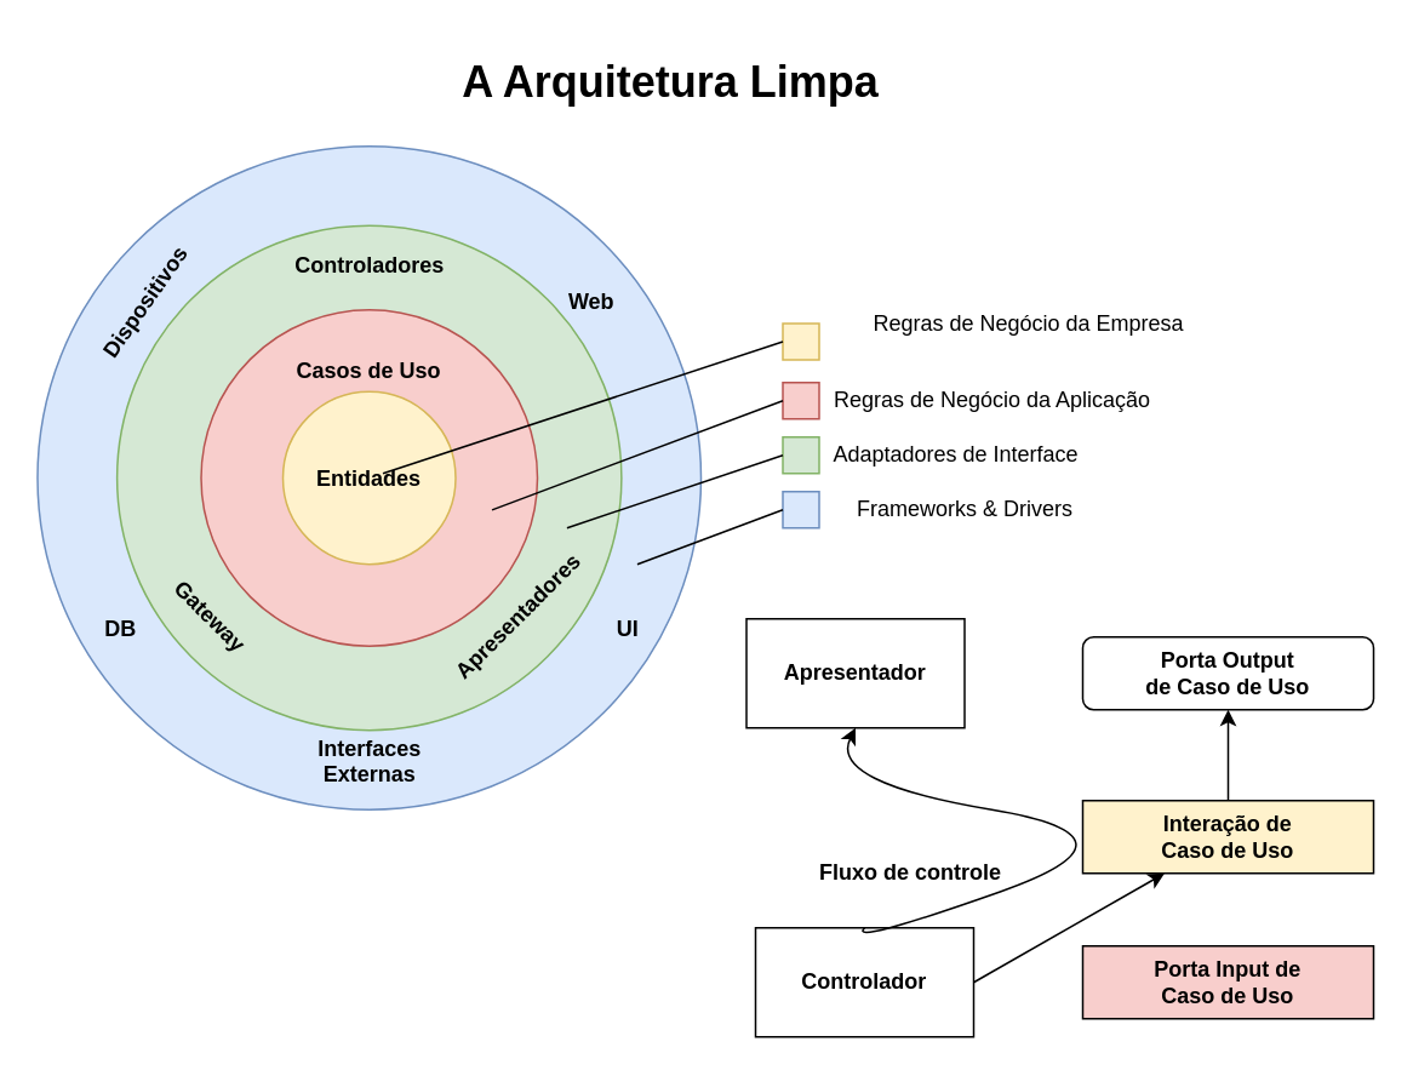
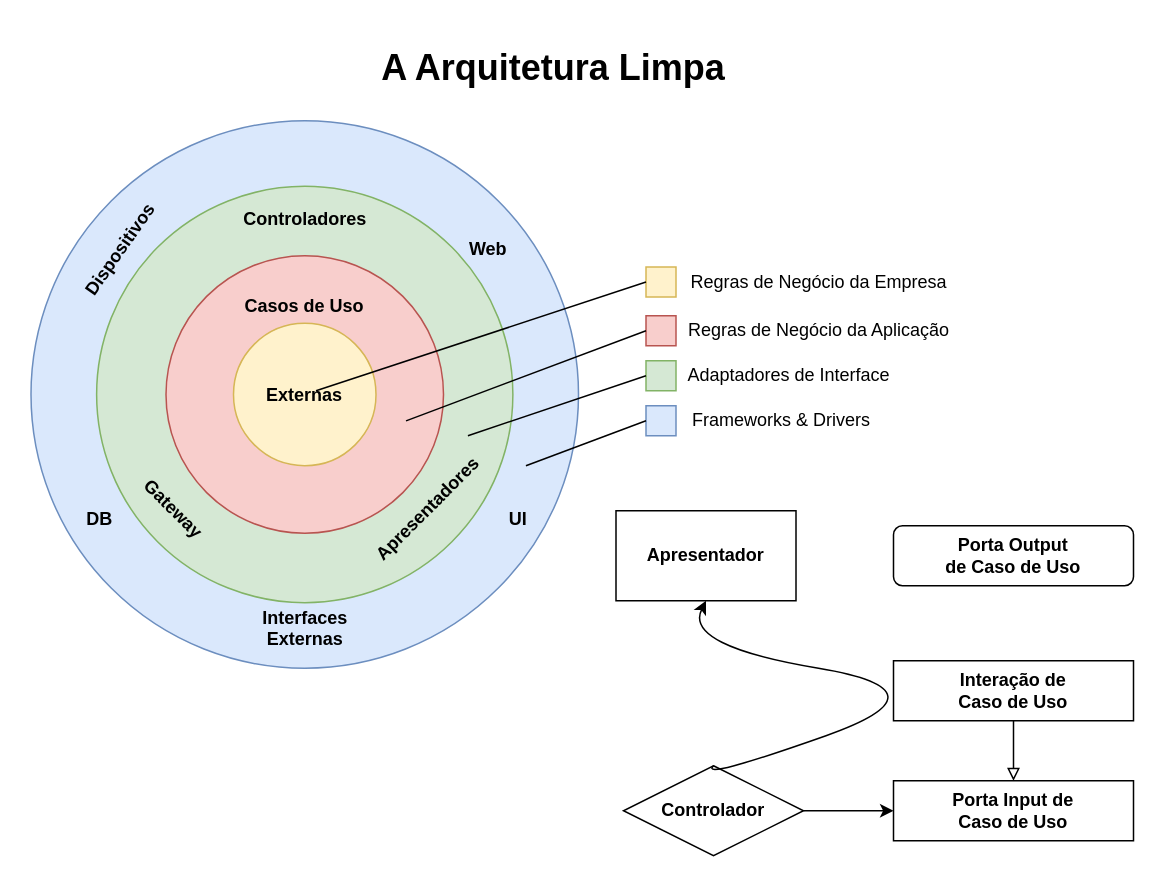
  <mxCell id="0" />
  <mxCell id="1" parent="0" />
  <mxCell id="2" value="" style="ellipse;whiteSpace=wrap;html=1;aspect=fixed;fillColor=#dae8fc;strokeColor=#6c8ebf;" vertex="1" parent="1"><mxGeometry x="20" y="80" width="365" height="365" as="geometry" /></mxCell>
  <mxCell id="3" value="" style="ellipse;whiteSpace=wrap;html=1;aspect=fixed;fillColor=#d5e8d4;strokeColor=#82b366;" vertex="1" parent="1"><mxGeometry x="63.75" y="123.75" width="277.5" height="277.5" as="geometry" /></mxCell>
  <mxCell id="4" value="" style="ellipse;whiteSpace=wrap;html=1;aspect=fixed;fillColor=#f8cecc;strokeColor=#b85450;" vertex="1" parent="1"><mxGeometry x="110" y="170" width="185" height="185" as="geometry" /></mxCell>
- <mxCell id="5" value="&lt;b&gt;Entidades&lt;/b&gt;" style="ellipse;whiteSpace=wrap;html=1;aspect=fixed;fillColor=#fff2cc;strokeColor=#d6b656;" vertex="1" parent="1"><mxGeometry x="155" y="215" width="95" height="95" as="geometry" /></mxCell>
+ <mxCell id="5" value="&lt;b&gt;Externas&lt;/b&gt;" style="ellipse;whiteSpace=wrap;html=1;aspect=fixed;fillColor=#fff2cc;strokeColor=#d6b656;" vertex="1" parent="1"><mxGeometry x="155" y="215" width="95" height="95" as="geometry" /></mxCell>
  <mxCell id="6" value="&lt;b&gt;DB&lt;/b&gt;" style="text;html=1;strokeColor=none;fillColor=none;align=center;verticalAlign=middle;whiteSpace=wrap;rounded=0;rotation=0;" vertex="1" parent="1"><mxGeometry x="35.97" y="334.87" width="60" height="22.5" as="geometry" /></mxCell>
  <mxCell id="7" value="&lt;b&gt;Dispositivos&lt;/b&gt;" style="text;html=1;strokeColor=none;fillColor=none;align=center;verticalAlign=middle;whiteSpace=wrap;rounded=0;rotation=-55;" vertex="1" parent="1"><mxGeometry x="50" y="155" width="60" height="22.5" as="geometry" /></mxCell>
  <mxCell id="8" value="&lt;b&gt;Gateway&lt;/b&gt;" style="text;html=1;strokeColor=none;fillColor=none;align=center;verticalAlign=middle;whiteSpace=wrap;rounded=0;rotation=45;" vertex="1" parent="1"><mxGeometry x="85" y="328" width="60" height="22.5" as="geometry" /></mxCell>
  <mxCell id="9" value="&lt;b&gt;Apresentadores&lt;/b&gt;" style="text;html=1;strokeColor=none;fillColor=none;align=center;verticalAlign=middle;whiteSpace=wrap;rounded=0;rotation=-45;" vertex="1" parent="1"><mxGeometry x="255" y="328" width="60" height="22.5" as="geometry" /></mxCell>
  <mxCell id="10" value="&lt;b&gt;Controladores&lt;/b&gt;" style="text;html=1;strokeColor=none;fillColor=none;align=center;verticalAlign=middle;whiteSpace=wrap;rounded=0;rotation=0;" vertex="1" parent="1"><mxGeometry x="172.5" y="135" width="60" height="22.5" as="geometry" /></mxCell>
  <mxCell id="11" value="&lt;b&gt;Casos de Uso&lt;/b&gt;" style="text;html=1;strokeColor=none;fillColor=none;align=center;verticalAlign=middle;whiteSpace=wrap;rounded=0;rotation=0;" vertex="1" parent="1"><mxGeometry x="161.25" y="192.5" width="82.5" height="22.5" as="geometry" /></mxCell>
  <mxCell id="12" value="&lt;div&gt;&lt;b&gt;Interfaces&lt;/b&gt;&lt;/div&gt;&lt;div&gt;&lt;b&gt;Externas&lt;/b&gt;&lt;/div&gt;&lt;div&gt;&lt;b&gt;&lt;br&gt;&lt;/b&gt;&lt;/div&gt;" style="text;html=1;strokeColor=none;fillColor=none;align=center;verticalAlign=middle;whiteSpace=wrap;rounded=0;rotation=0;" vertex="1" parent="1"><mxGeometry x="172.5" y="415" width="60" height="22.5" as="geometry" /></mxCell>
  <mxCell id="13" value="&lt;b&gt;UI&lt;/b&gt;" style="text;html=1;strokeColor=none;fillColor=none;align=center;verticalAlign=middle;whiteSpace=wrap;rounded=0;rotation=0;" vertex="1" parent="1"><mxGeometry x="315" y="334.87" width="60" height="22.5" as="geometry" /></mxCell>
  <mxCell id="14" value="&lt;b&gt;Web&lt;/b&gt;" style="text;html=1;strokeColor=none;fillColor=none;align=center;verticalAlign=middle;whiteSpace=wrap;rounded=0;rotation=0;" vertex="1" parent="1"><mxGeometry x="295" y="155" width="60" height="22.5" as="geometry" /></mxCell>
  <mxCell id="15" value="" style="rounded=0;whiteSpace=wrap;html=1;fillColor=#fff2cc;strokeColor=#d6b656;" vertex="1" parent="1"><mxGeometry x="430" y="177.5" width="20" height="20" as="geometry" /></mxCell>
- <mxCell id="16" value="Regras de Negócio da Empresa" style="text;html=1;align=center;verticalAlign=middle;resizable=0;points=[];autosize=1;strokeColor=none;fillColor=none;" vertex="1" parent="1"><mxGeometry x="470" y="167.5" width="190" height="20" as="geometry" /></mxCell>
+ <mxCell id="16" value="Regras de Negócio da Empresa" style="text;html=1;align=center;verticalAlign=middle;resizable=0;points=[];autosize=1;strokeColor=none;fillColor=none;" vertex="1" parent="1"><mxGeometry x="450" y="177.5" width="190" height="20" as="geometry" /></mxCell>
  <mxCell id="17" value="" style="rounded=0;whiteSpace=wrap;html=1;fillColor=#f8cecc;strokeColor=#b85450;" vertex="1" parent="1"><mxGeometry x="430" y="210" width="20" height="20" as="geometry" /></mxCell>
  <mxCell id="18" value="Regras de Negócio da Aplicação" style="text;html=1;align=center;verticalAlign=middle;resizable=0;points=[];autosize=1;strokeColor=none;fillColor=none;" vertex="1" parent="1"><mxGeometry x="445" y="210" width="200" height="20" as="geometry" /></mxCell>
  <mxCell id="19" value="" style="rounded=0;whiteSpace=wrap;html=1;fillColor=#d5e8d4;strokeColor=#82b366;" vertex="1" parent="1"><mxGeometry x="430" y="240" width="20" height="20" as="geometry" /></mxCell>
  <mxCell id="20" value="Adaptadores de Interface" style="text;html=1;align=center;verticalAlign=middle;resizable=0;points=[];autosize=1;strokeColor=none;fillColor=none;" vertex="1" parent="1"><mxGeometry x="450" y="240" width="150" height="20" as="geometry" /></mxCell>
  <mxCell id="21" value="" style="rounded=0;whiteSpace=wrap;html=1;fillColor=#dae8fc;strokeColor=#6c8ebf;" vertex="1" parent="1"><mxGeometry x="430" y="270" width="20" height="20" as="geometry" /></mxCell>
- <mxCell id="22" value="Frameworks &amp;amp; Drivers" style="text;html=1;align=center;verticalAlign=middle;resizable=0;points=[];autosize=1;strokeColor=none;fillColor=none;" vertex="1" parent="1"><mxGeometry x="460" y="270" width="140" height="20" as="geometry" /></mxCell>
+ <mxCell id="22" value="Frameworks &amp;amp; Drivers" style="text;html=1;align=center;verticalAlign=middle;resizable=0;points=[];autosize=1;strokeColor=none;fillColor=none;" vertex="1" parent="1"><mxGeometry x="450" y="270" width="140" height="20" as="geometry" /></mxCell>
  <mxCell id="23" value="" style="endArrow=none;html=1;rounded=0;entryX=0;entryY=0.5;entryDx=0;entryDy=0;exitX=0.904;exitY=0.63;exitDx=0;exitDy=0;exitPerimeter=0;" edge="1" parent="1" source="2" target="21"><mxGeometry width="50" height="50" relative="1" as="geometry"><mxPoint x="364" y="350.5" as="sourcePoint" /><mxPoint x="414" y="300.5" as="targetPoint" /></mxGeometry></mxCell>
  <mxCell id="24" value="" style="endArrow=none;html=1;rounded=0;entryX=0;entryY=0.5;entryDx=0;entryDy=0;exitX=0.892;exitY=0.599;exitDx=0;exitDy=0;exitPerimeter=0;" edge="1" parent="1" source="3" target="19"><mxGeometry width="50" height="50" relative="1" as="geometry"><mxPoint x="370" y="270" as="sourcePoint" /><mxPoint x="420" y="220" as="targetPoint" /></mxGeometry></mxCell>
  <mxCell id="25" value="" style="endArrow=none;html=1;rounded=0;exitX=0.865;exitY=0.595;exitDx=0;exitDy=0;exitPerimeter=0;entryX=0;entryY=0.5;entryDx=0;entryDy=0;" edge="1" parent="1" source="4" target="17"><mxGeometry width="50" height="50" relative="1" as="geometry"><mxPoint x="370" y="270" as="sourcePoint" /><mxPoint x="420" y="220" as="targetPoint" /></mxGeometry></mxCell>
  <mxCell id="26" value="" style="endArrow=none;html=1;rounded=0;entryX=0;entryY=0.5;entryDx=0;entryDy=0;exitX=0.579;exitY=0.474;exitDx=0;exitDy=0;exitPerimeter=0;" edge="1" parent="1" source="5" target="15"><mxGeometry width="50" height="50" relative="1" as="geometry"><mxPoint x="370" y="270" as="sourcePoint" /><mxPoint x="420" y="220" as="targetPoint" /></mxGeometry></mxCell>
  <mxCell id="27" value="&lt;b&gt;Apresentador&lt;/b&gt;" style="rounded=0;whiteSpace=wrap;html=1;" vertex="1" parent="1"><mxGeometry x="410" y="340" width="120" height="60" as="geometry" /></mxCell>
  <mxCell id="28" value="&lt;div&gt;&lt;b&gt;Porta Output &lt;br&gt;&lt;/b&gt;&lt;/div&gt;&lt;div&gt;&lt;b&gt;de Caso de Uso&lt;/b&gt;&lt;/div&gt;" style="whiteSpace=wrap;html=1;rounded=1;" vertex="1" parent="1"><mxGeometry x="595" y="350" width="160" height="40" as="geometry" /></mxCell>
- <mxCell id="29" value="&lt;div&gt;&lt;b&gt;Interação de &lt;br&gt;&lt;/b&gt;&lt;/div&gt;&lt;div&gt;&lt;b&gt;Caso de Uso&lt;/b&gt;&lt;/div&gt;" style="rounded=0;whiteSpace=wrap;html=1;fillColor=#fff2cc;" vertex="1" parent="1"><mxGeometry x="595" y="440" width="160" height="40" as="geometry" /></mxCell>
- <mxCell id="30" value="&lt;div&gt;&lt;b&gt;Porta Input de &lt;br&gt;&lt;/b&gt;&lt;/div&gt;&lt;div&gt;&lt;b&gt;Caso de Uso&lt;br&gt;&lt;/b&gt;&lt;/div&gt;" style="rounded=0;whiteSpace=wrap;html=1;fillColor=#f8cecc;" vertex="1" parent="1"><mxGeometry x="595" y="520" width="160" height="40" as="geometry" /></mxCell>
- <mxCell id="31" value="&lt;b&gt;Controlador&lt;/b&gt;" style="rounded=0;whiteSpace=wrap;html=1;" vertex="1" parent="1"><mxGeometry x="415" y="510" width="120" height="60" as="geometry" /></mxCell>
- <mxCell id="32" value="" style="endArrow=classic;html=1;rounded=0;exitX=1;exitY=0.5;exitDx=0;exitDy=0;" edge="1" parent="1" source="31" target="29"><mxGeometry width="50" height="50" relative="1" as="geometry"><mxPoint x="395" y="550" as="sourcePoint" /><mxPoint x="445" y="500" as="targetPoint" /></mxGeometry></mxCell>
- <mxCell id="34" value="" style="endArrow=classic;html=1;rounded=0;entryX=0.5;entryY=1;entryDx=0;entryDy=0;exitX=0.5;exitY=0;exitDx=0;exitDy=0;" edge="1" parent="1" source="29" target="28"><mxGeometry width="50" height="50" relative="1" as="geometry"><mxPoint x="395" y="550" as="sourcePoint" /><mxPoint x="445" y="500" as="targetPoint" /></mxGeometry></mxCell>
+ <mxCell id="29" value="&lt;div&gt;&lt;b&gt;Interação de &lt;br&gt;&lt;/b&gt;&lt;/div&gt;&lt;div&gt;&lt;b&gt;Caso de Uso&lt;/b&gt;&lt;/div&gt;" style="rounded=0;whiteSpace=wrap;html=1;" vertex="1" parent="1"><mxGeometry x="595" y="440" width="160" height="40" as="geometry" /></mxCell>
+ <mxCell id="30" value="&lt;div&gt;&lt;b&gt;Porta Input de &lt;br&gt;&lt;/b&gt;&lt;/div&gt;&lt;div&gt;&lt;b&gt;Caso de Uso&lt;br&gt;&lt;/b&gt;&lt;/div&gt;" style="rounded=0;whiteSpace=wrap;html=1;" vertex="1" parent="1"><mxGeometry x="595" y="520" width="160" height="40" as="geometry" /></mxCell>
+ <mxCell id="31" value="&lt;b&gt;Controlador&lt;/b&gt;" style="rhombus;whiteSpace=wrap;html=1;" vertex="1" parent="1"><mxGeometry x="415" y="510" width="120" height="60" as="geometry" /></mxCell>
+ <mxCell id="32" value="" style="endArrow=classic;html=1;rounded=0;exitX=1;exitY=0.5;exitDx=0;exitDy=0;entryX=0;entryY=0.5;entryDx=0;entryDy=0;" edge="1" parent="1" source="31" target="30"><mxGeometry width="50" height="50" relative="1" as="geometry"><mxPoint x="395" y="550" as="sourcePoint" /><mxPoint x="445" y="500" as="targetPoint" /></mxGeometry></mxCell>
+ <mxCell id="33" value="" style="endArrow=block;html=1;rounded=0;entryX=0.5;entryY=0;entryDx=0;entryDy=0;exitX=0.5;exitY=1;exitDx=0;exitDy=0;endFill=0;" edge="1" parent="1" source="29" target="30"><mxGeometry width="50" height="50" relative="1" as="geometry"><mxPoint x="395" y="550" as="sourcePoint" /><mxPoint x="445" y="500" as="targetPoint" /></mxGeometry></mxCell>
  <mxCell id="35" value="" style="curved=1;endArrow=classic;html=1;rounded=0;exitX=0.5;exitY=0;exitDx=0;exitDy=0;entryX=0.5;entryY=1;entryDx=0;entryDy=0;" edge="1" parent="1" source="31" target="27"><mxGeometry width="50" height="50" relative="1" as="geometry"><mxPoint x="395" y="550" as="sourcePoint" /><mxPoint x="445" y="500" as="targetPoint" /><Array as="points"><mxPoint x="465" y="520" /><mxPoint x="635" y="460" /><mxPoint x="455" y="430" /></Array></mxGeometry></mxCell>
- <mxCell id="36" value="&lt;b&gt;Fluxo de controle&lt;br&gt;&lt;/b&gt;" style="text;html=1;align=center;verticalAlign=middle;resizable=0;points=[];autosize=1;strokeColor=none;fillColor=none;" vertex="1" parent="1"><mxGeometry x="445" y="470" width="110" height="20" as="geometry" /></mxCell>
  <mxCell id="37" value="&lt;h1&gt;A Arquitetura Limpa&lt;/h1&gt;" style="text;html=1;align=center;verticalAlign=middle;resizable=0;points=[];autosize=1;strokeColor=none;fillColor=none;" vertex="1" parent="1"><mxGeometry x="242.5" y="20" width="250" height="50" as="geometry" /></mxCell>
